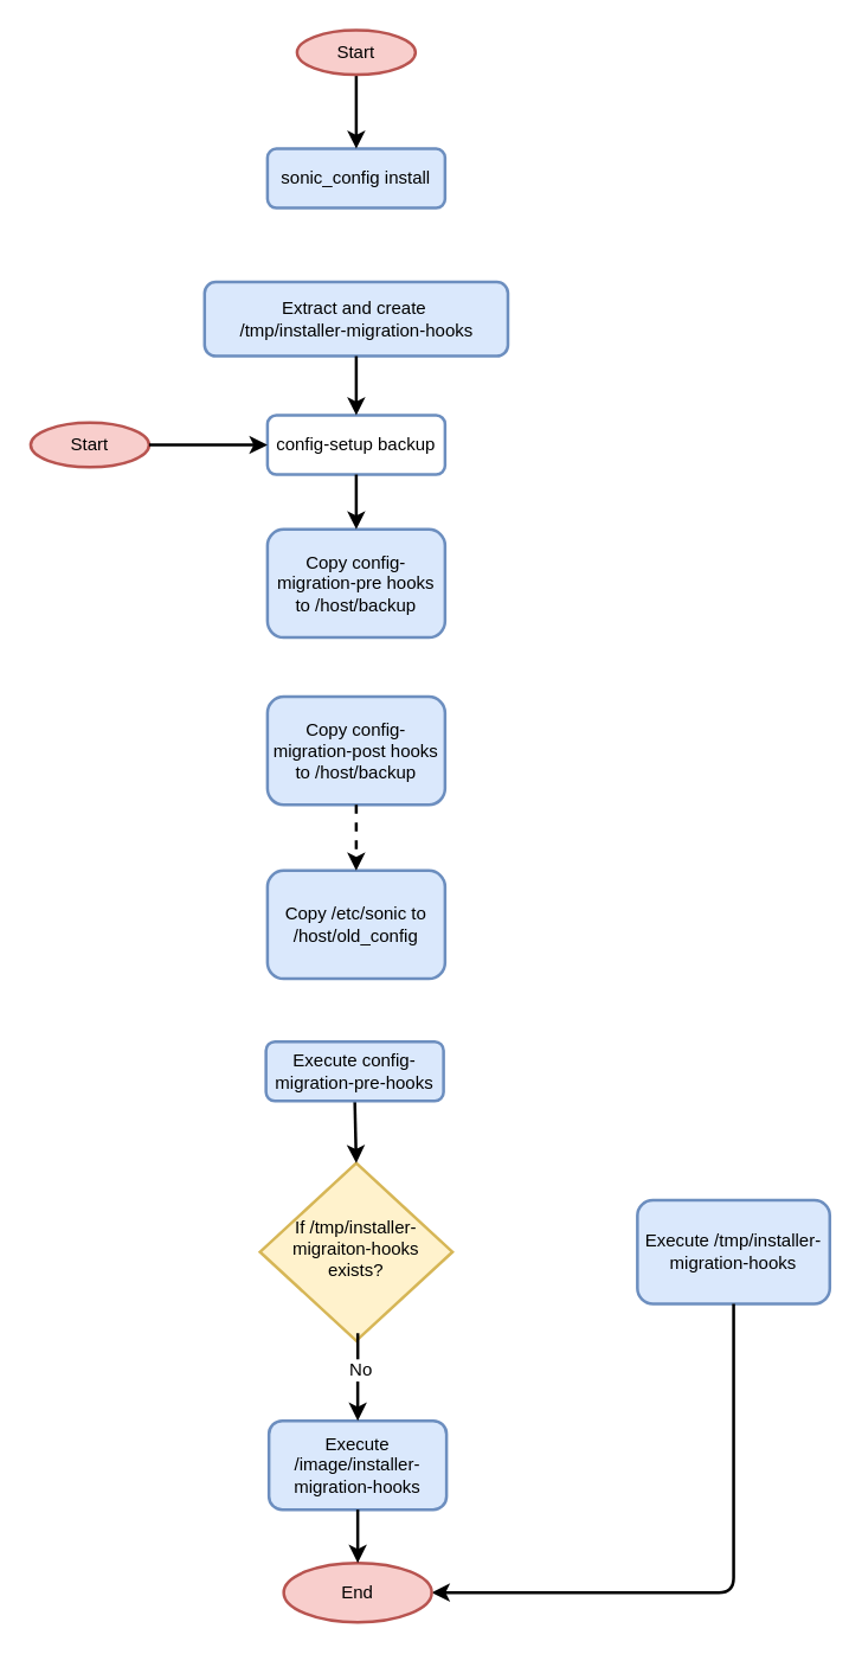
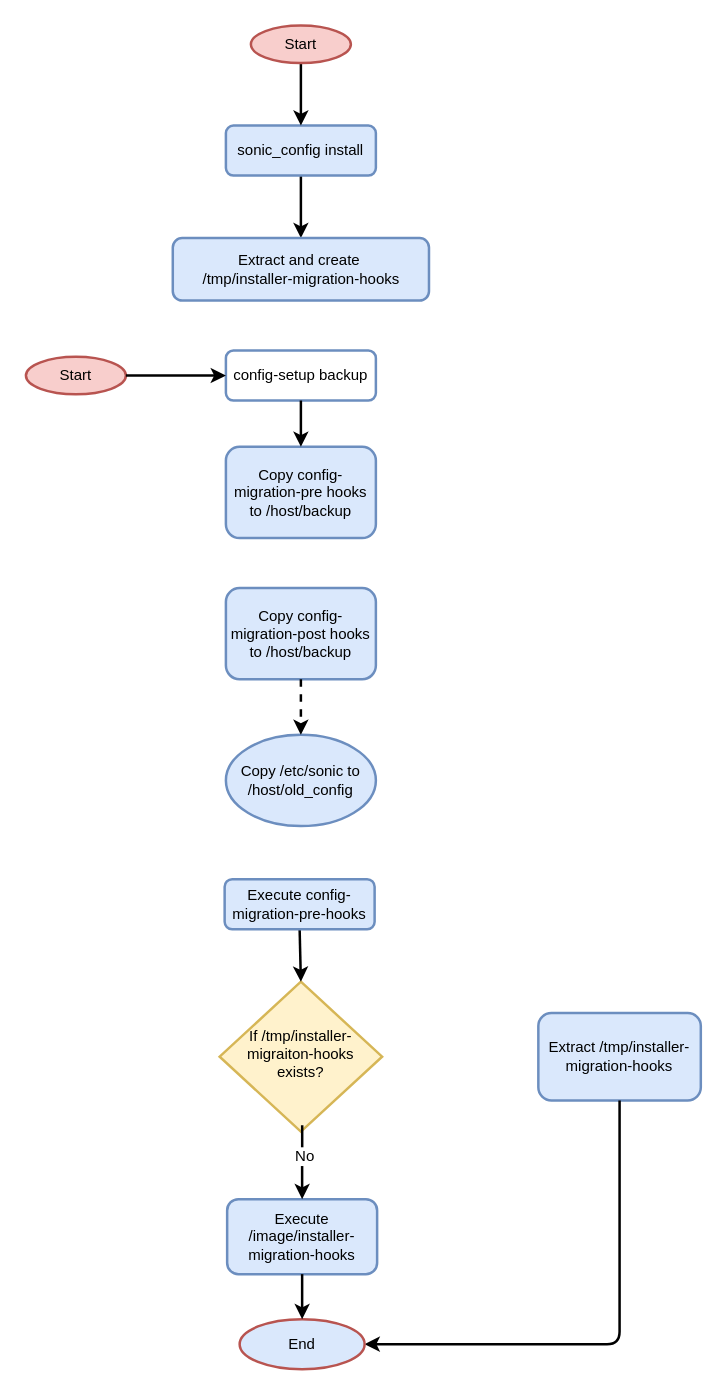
  <mxCell id="0" />
  <mxCell id="1" parent="0" />
+ <mxCell id="2" value="" style="edgeStyle=orthogonalEdgeStyle;rounded=0;orthogonalLoop=1;jettySize=auto;html=1;strokeWidth=2;fontStyle=0" parent="1" source="3" target="9" edge="1"><mxGeometry relative="1" as="geometry" /></mxCell>
  <mxCell id="3" value="sonic_config install" style="rounded=1;whiteSpace=wrap;html=1;fontSize=12;glass=0;strokeWidth=2;shadow=0;fontStyle=0;fillColor=#dae8fc;strokeColor=#6c8ebf;" parent="1" vertex="1"><mxGeometry x="180" y="100" width="120" height="40" as="geometry" /></mxCell>
  <mxCell id="4" value="If /tmp/installer-migraiton-hooks exists?" style="rhombus;whiteSpace=wrap;html=1;shadow=0;fontFamily=Helvetica;fontSize=12;align=center;strokeWidth=2;spacing=6;spacingTop=-4;fontStyle=0;fillColor=#fff2cc;strokeColor=#d6b656;" parent="1" vertex="1"><mxGeometry x="175" y="785" width="130" height="120" as="geometry" /></mxCell>
- <mxCell id="5" value="Execute /tmp/installer-migration-hooks" style="rounded=1;whiteSpace=wrap;html=1;fontSize=12;glass=0;strokeWidth=2;shadow=0;fontStyle=0;fillColor=#dae8fc;strokeColor=#6c8ebf;" parent="1" vertex="1"><mxGeometry x="430" y="810" width="130" height="70" as="geometry" /></mxCell>
+ <mxCell id="5" value="Extract /tmp/installer-migration-hooks" style="rounded=1;whiteSpace=wrap;html=1;fontSize=12;glass=0;strokeWidth=2;shadow=0;fontStyle=0;fillColor=#dae8fc;strokeColor=#6c8ebf;" parent="1" vertex="1"><mxGeometry x="430" y="810" width="130" height="70" as="geometry" /></mxCell>
  <mxCell id="6" value="" style="edgeStyle=orthogonalEdgeStyle;rounded=0;orthogonalLoop=1;jettySize=auto;html=1;entryX=0.5;entryY=0;entryDx=0;entryDy=0;strokeWidth=2;fontStyle=0" parent="1" source="7" target="3" edge="1"><mxGeometry relative="1" as="geometry" /></mxCell>
  <mxCell id="7" value="Start" style="ellipse;whiteSpace=wrap;html=1;strokeWidth=2;fontStyle=0;fillColor=#f8cecc;strokeColor=#b85450;" parent="1" vertex="1"><mxGeometry x="200" y="20" width="80" height="30" as="geometry" /></mxCell>
  <mxCell id="8" value="Start" style="ellipse;whiteSpace=wrap;html=1;strokeWidth=2;fontStyle=0;fillColor=#f8cecc;strokeColor=#b85450;" parent="1" vertex="1"><mxGeometry x="20" y="285" width="80" height="30" as="geometry" /></mxCell>
  <mxCell id="9" value="Extract and create&amp;nbsp;&lt;br&gt;/tmp/installer-migration-hooks" style="rounded=1;whiteSpace=wrap;html=1;fontSize=12;glass=0;strokeWidth=2;shadow=0;fontStyle=0;fillColor=#dae8fc;strokeColor=#6c8ebf;" parent="1" vertex="1"><mxGeometry x="137.5" y="190" width="205" height="50" as="geometry" /></mxCell>
  <mxCell id="10" value="config-setup backup" style="rounded=1;whiteSpace=wrap;html=1;fontSize=12;glass=0;strokeWidth=2;shadow=0;fontStyle=0;fillColor=#ffffff;strokeColor=#6c8ebf;" parent="1" vertex="1"><mxGeometry x="180" y="280" width="120" height="40" as="geometry" /></mxCell>
- <mxCell id="11" value="" style="endArrow=classic;html=1;exitX=0.5;exitY=1;exitDx=0;exitDy=0;entryX=0.5;entryY=0;entryDx=0;entryDy=0;strokeWidth=2;fontStyle=0" parent="1" source="9" target="10" edge="1"><mxGeometry width="50" height="50" relative="1" as="geometry"><mxPoint x="270" y="520" as="sourcePoint" /><mxPoint x="300" y="550" as="targetPoint" /></mxGeometry></mxCell>
  <mxCell id="12" value="" style="endArrow=classic;html=1;exitX=1;exitY=0.5;exitDx=0;exitDy=0;entryX=0;entryY=0.5;entryDx=0;entryDy=0;strokeWidth=2;fontStyle=0" parent="1" source="8" target="10" edge="1"><mxGeometry width="50" height="50" relative="1" as="geometry"><mxPoint x="270" y="520" as="sourcePoint" /><mxPoint x="320" y="470" as="targetPoint" /></mxGeometry></mxCell>
  <mxCell id="13" value="Copy config-migration-pre hooks to /host/backup" style="rounded=1;whiteSpace=wrap;html=1;fontSize=12;glass=0;strokeWidth=2;shadow=0;fontStyle=0;fillColor=#dae8fc;strokeColor=#6c8ebf;" parent="1" vertex="1"><mxGeometry x="180" y="357" width="120" height="73" as="geometry" /></mxCell>
  <mxCell id="14" value="" style="endArrow=classic;html=1;exitX=0.5;exitY=1;exitDx=0;exitDy=0;strokeWidth=2;fontStyle=0" parent="1" source="10" target="13" edge="1"><mxGeometry width="50" height="50" relative="1" as="geometry"><mxPoint x="270" y="520" as="sourcePoint" /><mxPoint x="320" y="470" as="targetPoint" /></mxGeometry></mxCell>
  <mxCell id="15" value="" style="endArrow=classic;html=1;entryX=0.5;entryY=0;entryDx=0;entryDy=0;exitX=0.5;exitY=1;exitDx=0;exitDy=0;strokeWidth=2;fontStyle=0" parent="1" source="22" target="4" edge="1"><mxGeometry width="50" height="50" relative="1" as="geometry"><mxPoint x="235" y="725" as="sourcePoint" /><mxPoint x="315" y="725" as="targetPoint" /></mxGeometry></mxCell>
  <mxCell id="16" value="" style="edgeStyle=segmentEdgeStyle;endArrow=classic;html=1;entryX=1;entryY=0.5;entryDx=0;entryDy=0;strokeWidth=2;exitX=0.5;exitY=1;exitDx=0;exitDy=0;fontStyle=0" parent="1" source="5" target="18" edge="1"><mxGeometry width="50" height="50" relative="1" as="geometry"><mxPoint x="470" y="880" as="sourcePoint" /><mxPoint x="515" y="995" as="targetPoint" /><Array as="points"><mxPoint x="495" y="1075" /></Array></mxGeometry></mxCell>
  <mxCell id="17" value="Execute /image/installer-migration-hooks" style="rounded=1;whiteSpace=wrap;html=1;fontSize=12;glass=0;strokeWidth=2;shadow=0;fontStyle=0;fillColor=#dae8fc;strokeColor=#6c8ebf;" parent="1" vertex="1"><mxGeometry x="181" y="959" width="120" height="60" as="geometry" /></mxCell>
- <mxCell id="18" value="End" style="ellipse;whiteSpace=wrap;html=1;strokeWidth=2;fontStyle=0;fillColor=#f8cecc;strokeColor=#b85450;" parent="1" vertex="1"><mxGeometry x="191" y="1055" width="100" height="40" as="geometry" /></mxCell>
+ <mxCell id="18" value="End" style="ellipse;whiteSpace=wrap;html=1;strokeWidth=2;fontStyle=0;fillColor=#dae8fc;strokeColor=#b85450;" parent="1" vertex="1"><mxGeometry x="191" y="1055" width="100" height="40" as="geometry" /></mxCell>
  <mxCell id="19" value="" style="endArrow=classic;html=1;exitX=0.5;exitY=1;exitDx=0;exitDy=0;strokeWidth=2;fontStyle=0;entryX=0.5;entryY=0;entryDx=0;entryDy=0;" parent="1" source="17" target="18" edge="1"><mxGeometry width="50" height="50" relative="1" as="geometry"><mxPoint x="271" y="1099" as="sourcePoint" /><mxPoint x="241" y="1050" as="targetPoint" /></mxGeometry></mxCell>
  <mxCell id="20" value="" style="endArrow=classic;html=1;exitX=0.508;exitY=0.958;exitDx=0;exitDy=0;entryX=0.5;entryY=0;entryDx=0;entryDy=0;strokeWidth=2;fontStyle=0;exitPerimeter=0;" parent="1" source="4" target="17" edge="1"><mxGeometry width="50" height="50" relative="1" as="geometry"><mxPoint x="246" y="909" as="sourcePoint" /><mxPoint x="241" y="959" as="targetPoint" /></mxGeometry></mxCell>
  <mxCell id="21" value="No" style="text;html=1;align=center;verticalAlign=middle;resizable=0;points=[];labelBackgroundColor=#ffffff;fontStyle=0" parent="20" vertex="1" connectable="0"><mxGeometry x="-0.15" y="1" relative="1" as="geometry"><mxPoint as="offset" /></mxGeometry></mxCell>
  <mxCell id="22" value="Execute config-migration-pre-hooks" style="rounded=1;whiteSpace=wrap;html=1;fontSize=12;glass=0;strokeWidth=2;shadow=0;fontStyle=0;fillColor=#dae8fc;strokeColor=#6c8ebf;" parent="1" vertex="1"><mxGeometry x="179" y="703" width="120" height="40" as="geometry" /></mxCell>
  <mxCell id="23" value="Copy config-migration-post hooks to /host/backup" style="rounded=1;whiteSpace=wrap;html=1;fontSize=12;glass=0;strokeWidth=2;shadow=0;fontStyle=0;fillColor=#dae8fc;strokeColor=#6c8ebf;" parent="1" vertex="1"><mxGeometry x="180" y="470" width="120" height="73" as="geometry" /></mxCell>
- <mxCell id="24" value="Copy /etc/sonic to /host/old_config" style="rounded=1;whiteSpace=wrap;html=1;fontSize=12;glass=0;strokeWidth=2;shadow=0;fontStyle=0;fillColor=#dae8fc;strokeColor=#6c8ebf;" vertex="1" parent="1"><mxGeometry x="180" y="587.5" width="120" height="73" as="geometry" /></mxCell>
+ <mxCell id="24" value="Copy /etc/sonic to /host/old_config" style="ellipse;whiteSpace=wrap;html=1;fontSize=12;glass=0;strokeWidth=2;shadow=0;fontStyle=0;fillColor=#dae8fc;strokeColor=#6c8ebf;" vertex="1" parent="1"><mxGeometry x="180" y="587.5" width="120" height="73" as="geometry" /></mxCell>
  <mxCell id="25" value="" style="endArrow=classic;html=1;exitX=0.5;exitY=1;exitDx=0;exitDy=0;strokeWidth=2;entryX=0.5;entryY=0;entryDx=0;entryDy=0;fontStyle=0;dashed=1;" edge="1" parent="1" source="23" target="24"><mxGeometry width="50" height="50" relative="1" as="geometry"><mxPoint x="340" y="547.5" as="sourcePoint" /><mxPoint x="340" y="587.5" as="targetPoint" /></mxGeometry></mxCell>
